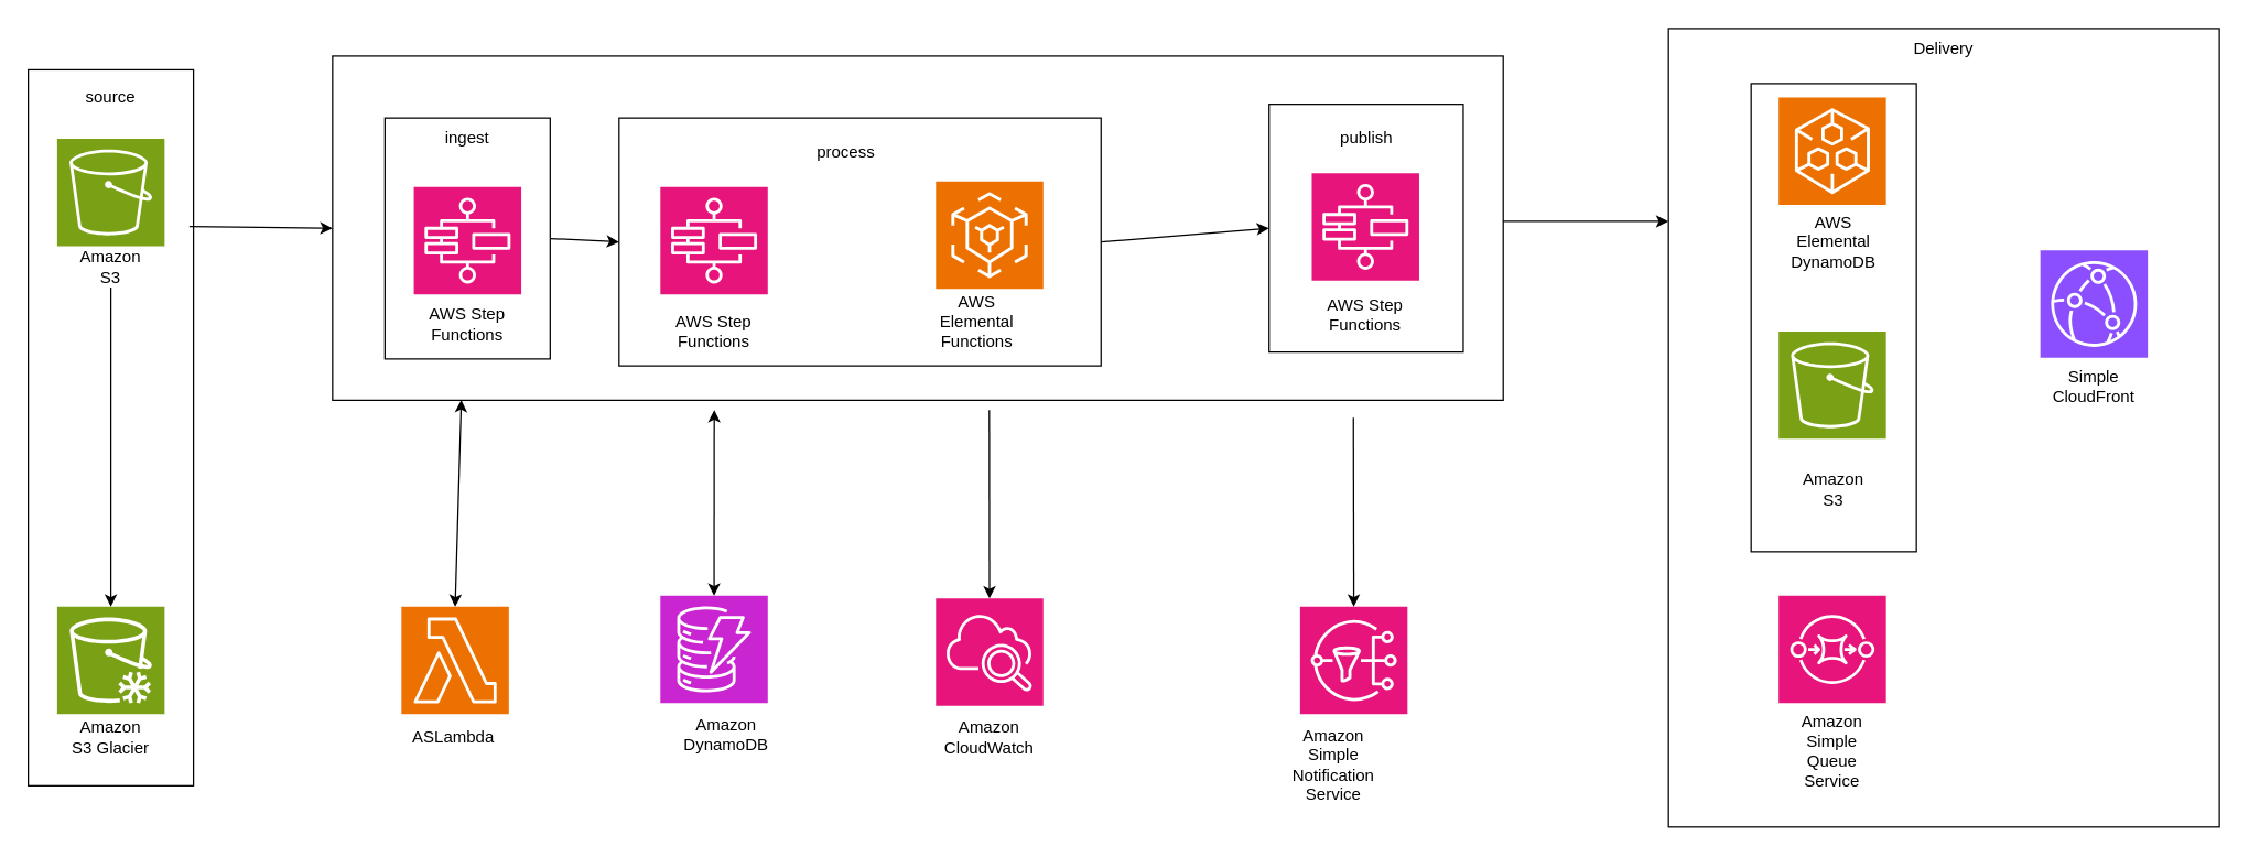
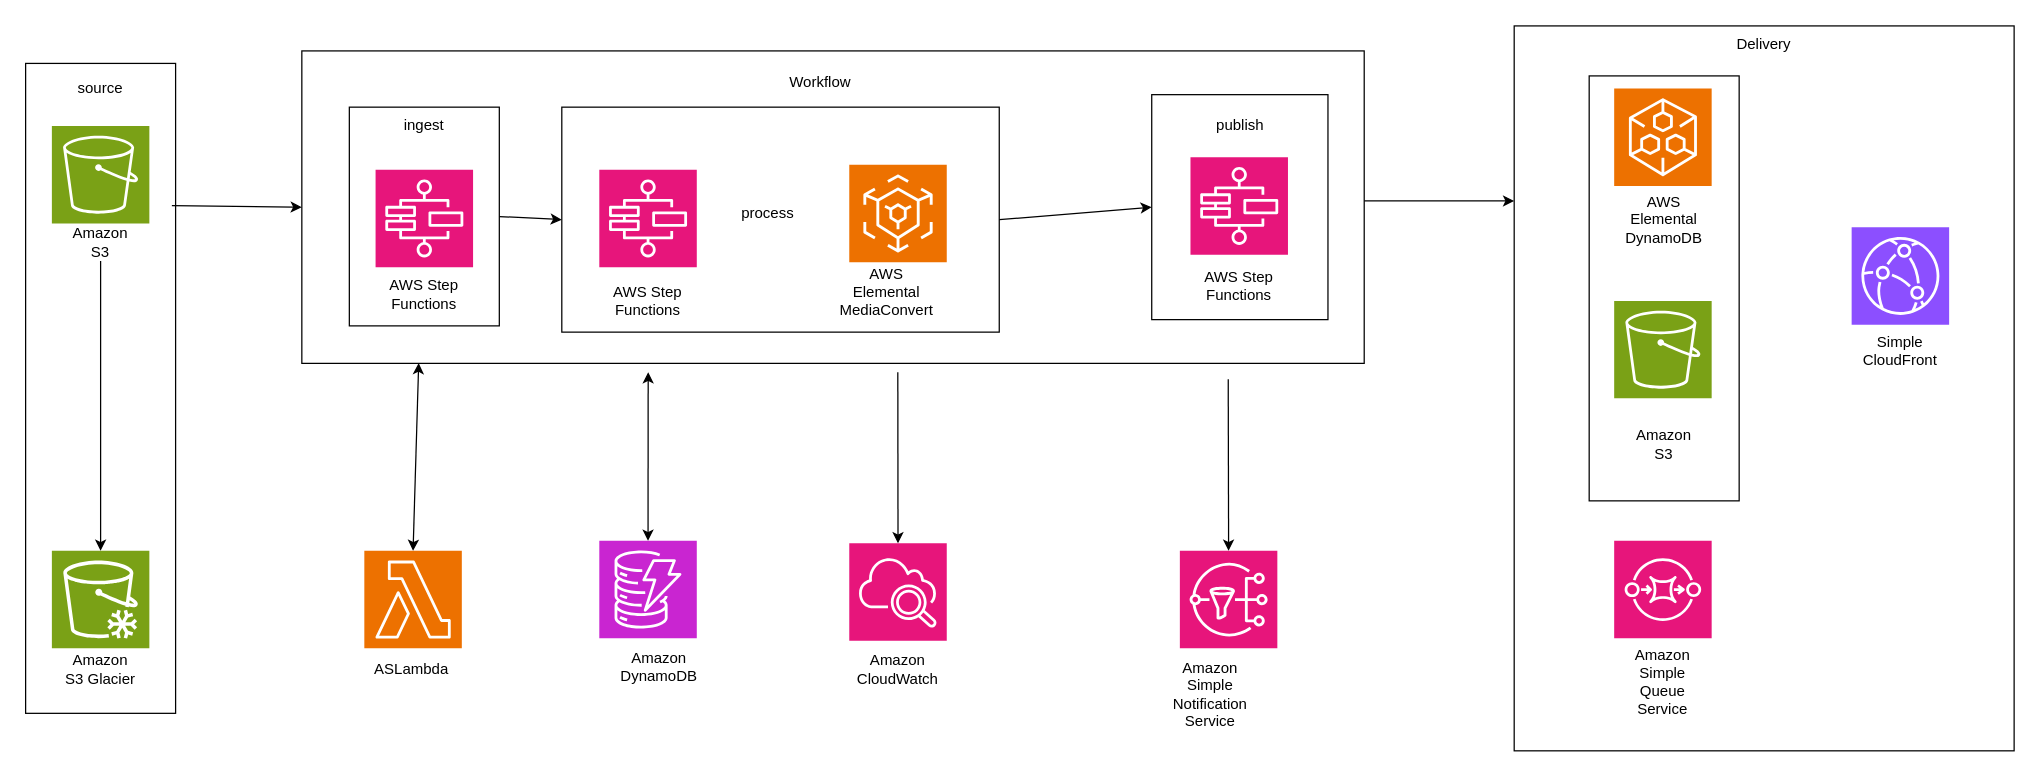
  <mxCell id="0" />
  <mxCell id="1" parent="0" />
  <mxCell id="2" value="" style="rounded=0;whiteSpace=wrap;html=1;" vertex="1" parent="1"><mxGeometry x="1211" width="400" height="580" as="geometry" y="20" /></mxCell>
  <mxCell id="3" value="" style="rounded=0;whiteSpace=wrap;html=1;" vertex="1" parent="1"><mxGeometry x="1271" y="60" width="120" height="340" as="geometry" /></mxCell>
  <mxCell id="4" value="" style="rounded=0;whiteSpace=wrap;html=1;" vertex="1" parent="1"><mxGeometry x="241" y="40" width="850" height="250" as="geometry" /></mxCell>
  <mxCell id="5" value="" style="rounded=0;whiteSpace=wrap;html=1;" vertex="1" parent="1"><mxGeometry x="20" y="50" width="120" height="520" as="geometry" /></mxCell>
  <mxCell id="6" value="" style="sketch=0;points=[[0,0,0],[0.25,0,0],[0.5,0,0],[0.75,0,0],[1,0,0],[0,1,0],[0.25,1,0],[0.5,1,0],[0.75,1,0],[1,1,0],[0,0.25,0],[0,0.5,0],[0,0.75,0],[1,0.25,0],[1,0.5,0],[1,0.75,0]];outlineConnect=0;fontColor=#232F3E;fillColor=#7AA116;strokeColor=#ffffff;dashed=0;verticalLabelPosition=bottom;verticalAlign=top;align=center;html=1;fontSize=12;fontStyle=0;aspect=fixed;shape=mxgraph.aws4.resourceIcon;resIcon=mxgraph.aws4.s3;" vertex="1" parent="1"><mxGeometry x="41" y="100" width="78" height="78" as="geometry" /></mxCell>
  <mxCell id="7" value="" style="sketch=0;points=[[0,0,0],[0.25,0,0],[0.5,0,0],[0.75,0,0],[1,0,0],[0,1,0],[0.25,1,0],[0.5,1,0],[0.75,1,0],[1,1,0],[0,0.25,0],[0,0.5,0],[0,0.75,0],[1,0.25,0],[1,0.5,0],[1,0.75,0]];outlineConnect=0;fontColor=#232F3E;fillColor=#7AA116;strokeColor=#ffffff;dashed=0;verticalLabelPosition=bottom;verticalAlign=top;align=center;html=1;fontSize=12;fontStyle=0;aspect=fixed;shape=mxgraph.aws4.resourceIcon;resIcon=mxgraph.aws4.glacier;" vertex="1" parent="1"><mxGeometry x="41" y="440" width="78" height="78" as="geometry" /></mxCell>
  <mxCell id="8" value="" style="sketch=0;points=[[0,0,0],[0.25,0,0],[0.5,0,0],[0.75,0,0],[1,0,0],[0,1,0],[0.25,1,0],[0.5,1,0],[0.75,1,0],[1,1,0],[0,0.25,0],[0,0.5,0],[0,0.75,0],[1,0.25,0],[1,0.5,0],[1,0.75,0]];outlineConnect=0;fontColor=#232F3E;fillColor=#E7157B;strokeColor=#ffffff;dashed=0;verticalLabelPosition=bottom;verticalAlign=top;align=center;html=1;fontSize=12;fontStyle=0;aspect=fixed;shape=mxgraph.aws4.resourceIcon;resIcon=mxgraph.aws4.sns;" vertex="1" parent="1"><mxGeometry x="943.5" y="440" width="78" height="78" as="geometry" /></mxCell>
  <mxCell id="9" value="" style="sketch=0;points=[[0,0,0],[0.25,0,0],[0.5,0,0],[0.75,0,0],[1,0,0],[0,1,0],[0.25,1,0],[0.5,1,0],[0.75,1,0],[1,1,0],[0,0.25,0],[0,0.5,0],[0,0.75,0],[1,0.25,0],[1,0.5,0],[1,0.75,0]];points=[[0,0,0],[0.25,0,0],[0.5,0,0],[0.75,0,0],[1,0,0],[0,1,0],[0.25,1,0],[0.5,1,0],[0.75,1,0],[1,1,0],[0,0.25,0],[0,0.5,0],[0,0.75,0],[1,0.25,0],[1,0.5,0],[1,0.75,0]];outlineConnect=0;fontColor=#232F3E;fillColor=#E7157B;strokeColor=#ffffff;dashed=0;verticalLabelPosition=bottom;verticalAlign=top;align=center;html=1;fontSize=12;fontStyle=0;aspect=fixed;shape=mxgraph.aws4.resourceIcon;resIcon=mxgraph.aws4.cloudwatch_2;" vertex="1" parent="1"><mxGeometry x="679" y="434" width="78" height="78" as="geometry" /></mxCell>
  <mxCell id="10" value="" style="sketch=0;points=[[0,0,0],[0.25,0,0],[0.5,0,0],[0.75,0,0],[1,0,0],[0,1,0],[0.25,1,0],[0.5,1,0],[0.75,1,0],[1,1,0],[0,0.25,0],[0,0.5,0],[0,0.75,0],[1,0.25,0],[1,0.5,0],[1,0.75,0]];outlineConnect=0;fontColor=#232F3E;fillColor=#C925D1;strokeColor=#ffffff;dashed=0;verticalLabelPosition=bottom;verticalAlign=top;align=center;html=1;fontSize=12;fontStyle=0;aspect=fixed;shape=mxgraph.aws4.resourceIcon;resIcon=mxgraph.aws4.dynamodb;" vertex="1" parent="1"><mxGeometry x="479" y="432" width="78" height="78" as="geometry" /></mxCell>
  <mxCell id="11" value="" style="sketch=0;points=[[0,0,0],[0.25,0,0],[0.5,0,0],[0.75,0,0],[1,0,0],[0,1,0],[0.25,1,0],[0.5,1,0],[0.75,1,0],[1,1,0],[0,0.25,0],[0,0.5,0],[0,0.75,0],[1,0.25,0],[1,0.5,0],[1,0.75,0]];outlineConnect=0;fontColor=#232F3E;fillColor=#ED7100;strokeColor=#ffffff;dashed=0;verticalLabelPosition=bottom;verticalAlign=top;align=center;html=1;fontSize=12;fontStyle=0;aspect=fixed;shape=mxgraph.aws4.resourceIcon;resIcon=mxgraph.aws4.lambda;" vertex="1" parent="1"><mxGeometry x="291" y="440" width="78" height="78" as="geometry" /></mxCell>
  <mxCell id="12" value="" style="sketch=0;points=[[0,0,0],[0.25,0,0],[0.5,0,0],[0.75,0,0],[1,0,0],[0,1,0],[0.25,1,0],[0.5,1,0],[0.75,1,0],[1,1,0],[0,0.25,0],[0,0.5,0],[0,0.75,0],[1,0.25,0],[1,0.5,0],[1,0.75,0]];outlineConnect=0;fontColor=#232F3E;fillColor=#ED7100;strokeColor=#ffffff;dashed=0;verticalLabelPosition=bottom;verticalAlign=top;align=center;html=1;fontSize=12;fontStyle=0;aspect=fixed;shape=mxgraph.aws4.resourceIcon;resIcon=mxgraph.aws4.elemental_mediapackage;" vertex="1" parent="1"><mxGeometry x="1291" y="70" width="78" height="78" as="geometry" /></mxCell>
  <mxCell id="13" value="" style="sketch=0;points=[[0,0,0],[0.25,0,0],[0.5,0,0],[0.75,0,0],[1,0,0],[0,1,0],[0.25,1,0],[0.5,1,0],[0.75,1,0],[1,1,0],[0,0.25,0],[0,0.5,0],[0,0.75,0],[1,0.25,0],[1,0.5,0],[1,0.75,0]];outlineConnect=0;fontColor=#232F3E;fillColor=#7AA116;strokeColor=#ffffff;dashed=0;verticalLabelPosition=bottom;verticalAlign=top;align=center;html=1;fontSize=12;fontStyle=0;aspect=fixed;shape=mxgraph.aws4.resourceIcon;resIcon=mxgraph.aws4.s3;" vertex="1" parent="1"><mxGeometry x="1291" y="240" width="78" height="78" as="geometry" /></mxCell>
  <mxCell id="14" value="" style="sketch=0;points=[[0,0,0],[0.25,0,0],[0.5,0,0],[0.75,0,0],[1,0,0],[0,1,0],[0.25,1,0],[0.5,1,0],[0.75,1,0],[1,1,0],[0,0.25,0],[0,0.5,0],[0,0.75,0],[1,0.25,0],[1,0.5,0],[1,0.75,0]];outlineConnect=0;fontColor=#232F3E;fillColor=#E7157B;strokeColor=#ffffff;dashed=0;verticalLabelPosition=bottom;verticalAlign=top;align=center;html=1;fontSize=12;fontStyle=0;aspect=fixed;shape=mxgraph.aws4.resourceIcon;resIcon=mxgraph.aws4.sqs;" vertex="1" parent="1"><mxGeometry x="1291" y="432" width="78" height="78" as="geometry" /></mxCell>
  <mxCell id="15" value="" style="sketch=0;points=[[0,0,0],[0.25,0,0],[0.5,0,0],[0.75,0,0],[1,0,0],[0,1,0],[0.25,1,0],[0.5,1,0],[0.75,1,0],[1,1,0],[0,0.25,0],[0,0.5,0],[0,0.75,0],[1,0.25,0],[1,0.5,0],[1,0.75,0]];outlineConnect=0;fontColor=#232F3E;fillColor=#8C4FFF;strokeColor=#ffffff;dashed=0;verticalLabelPosition=bottom;verticalAlign=top;align=center;html=1;fontSize=12;fontStyle=0;aspect=fixed;shape=mxgraph.aws4.resourceIcon;resIcon=mxgraph.aws4.cloudfront;" vertex="1" parent="1"><mxGeometry x="1481" y="181" width="78" height="78" as="geometry" /></mxCell>
  <mxCell id="16" value="" style="rounded=0;whiteSpace=wrap;html=1;" vertex="1" parent="1"><mxGeometry x="279" y="85" width="120" height="175" as="geometry" /></mxCell>
  <mxCell id="17" value="" style="sketch=0;points=[[0,0,0],[0.25,0,0],[0.5,0,0],[0.75,0,0],[1,0,0],[0,1,0],[0.25,1,0],[0.5,1,0],[0.75,1,0],[1,1,0],[0,0.25,0],[0,0.5,0],[0,0.75,0],[1,0.25,0],[1,0.5,0],[1,0.75,0]];outlineConnect=0;fontColor=#232F3E;fillColor=#E7157B;strokeColor=#ffffff;dashed=0;verticalLabelPosition=bottom;verticalAlign=top;align=center;html=1;fontSize=12;fontStyle=0;aspect=fixed;shape=mxgraph.aws4.resourceIcon;resIcon=mxgraph.aws4.step_functions;" vertex="1" parent="1"><mxGeometry x="300" y="135" width="78" height="78" as="geometry" /></mxCell>
  <mxCell id="18" value="" style="rounded=0;whiteSpace=wrap;html=1;" vertex="1" parent="1"><mxGeometry x="449" y="85" width="350" height="180" as="geometry" /></mxCell>
  <mxCell id="19" value="" style="sketch=0;points=[[0,0,0],[0.25,0,0],[0.5,0,0],[0.75,0,0],[1,0,0],[0,1,0],[0.25,1,0],[0.5,1,0],[0.75,1,0],[1,1,0],[0,0.25,0],[0,0.5,0],[0,0.75,0],[1,0.25,0],[1,0.5,0],[1,0.75,0]];outlineConnect=0;fontColor=#232F3E;fillColor=#ED7100;strokeColor=#ffffff;dashed=0;verticalLabelPosition=bottom;verticalAlign=top;align=center;html=1;fontSize=12;fontStyle=0;aspect=fixed;shape=mxgraph.aws4.resourceIcon;resIcon=mxgraph.aws4.elemental_mediaconvert;" vertex="1" parent="1"><mxGeometry x="679" y="131" width="78" height="78" as="geometry" /></mxCell>
  <mxCell id="20" value="" style="sketch=0;points=[[0,0,0],[0.25,0,0],[0.5,0,0],[0.75,0,0],[1,0,0],[0,1,0],[0.25,1,0],[0.5,1,0],[0.75,1,0],[1,1,0],[0,0.25,0],[0,0.5,0],[0,0.75,0],[1,0.25,0],[1,0.5,0],[1,0.75,0]];outlineConnect=0;fontColor=#232F3E;fillColor=#E7157B;strokeColor=#ffffff;dashed=0;verticalLabelPosition=bottom;verticalAlign=top;align=center;html=1;fontSize=12;fontStyle=0;aspect=fixed;shape=mxgraph.aws4.resourceIcon;resIcon=mxgraph.aws4.step_functions;" vertex="1" parent="1"><mxGeometry x="479" y="135" width="78" height="78" as="geometry" /></mxCell>
  <mxCell id="21" value="" style="rounded=0;whiteSpace=wrap;html=1;" vertex="1" parent="1"><mxGeometry x="921" y="75" width="141" height="180" as="geometry" /></mxCell>
  <mxCell id="22" value="" style="sketch=0;points=[[0,0,0],[0.25,0,0],[0.5,0,0],[0.75,0,0],[1,0,0],[0,1,0],[0.25,1,0],[0.5,1,0],[0.75,1,0],[1,1,0],[0,0.25,0],[0,0.5,0],[0,0.75,0],[1,0.25,0],[1,0.5,0],[1,0.75,0]];outlineConnect=0;fontColor=#232F3E;fillColor=#E7157B;strokeColor=#ffffff;dashed=0;verticalLabelPosition=bottom;verticalAlign=top;align=center;html=1;fontSize=12;fontStyle=0;aspect=fixed;shape=mxgraph.aws4.resourceIcon;resIcon=mxgraph.aws4.step_functions;" vertex="1" parent="1"><mxGeometry x="952" y="125" width="78" height="78" as="geometry" /></mxCell>
+ <mxCell id="23" value="Workflow" style="text;html=1;strokeColor=none;fillColor=none;align=center;verticalAlign=middle;whiteSpace=wrap;rounded=0;" vertex="1" parent="1"><mxGeometry x="626" y="50" width="60" height="30" as="geometry" /></mxCell>
  <mxCell id="24" value="ingest" style="text;html=1;strokeColor=none;fillColor=none;align=center;verticalAlign=middle;whiteSpace=wrap;rounded=0;" vertex="1" parent="1"><mxGeometry x="309" y="85" width="60" height="30" as="geometry" /></mxCell>
  <mxCell id="25" value="publish" style="text;html=1;strokeColor=none;fillColor=none;align=center;verticalAlign=middle;whiteSpace=wrap;rounded=0;" vertex="1" parent="1"><mxGeometry x="961.5" y="85" width="60" height="30" as="geometry" /></mxCell>
  <mxCell id="26" value="Amazon S3 Glacier" style="text;html=1;strokeColor=none;fillColor=none;align=center;verticalAlign=middle;whiteSpace=wrap;rounded=0;" vertex="1" parent="1"><mxGeometry x="50" y="520" width="60" height="30" as="geometry" /></mxCell>
  <mxCell id="27" value="source" style="text;html=1;strokeColor=none;fillColor=none;align=center;verticalAlign=middle;whiteSpace=wrap;rounded=0;" vertex="1" parent="1"><mxGeometry x="50" y="55" width="60" height="30" as="geometry" /></mxCell>
  <mxCell id="28" value="Amazon S3" style="text;html=1;strokeColor=none;fillColor=none;align=center;verticalAlign=middle;whiteSpace=wrap;rounded=0;" vertex="1" parent="1"><mxGeometry x="50" y="178" width="60" height="30" as="geometry" /></mxCell>
  <mxCell id="29" value="Delivery" style="text;html=1;strokeColor=none;fillColor=none;align=center;verticalAlign=middle;whiteSpace=wrap;rounded=0;" vertex="1" parent="1"><mxGeometry x="1381" width="60" height="30" as="geometry" y="20" /></mxCell>
  <mxCell id="30" value="Amazon S3" style="text;html=1;strokeColor=none;fillColor=none;align=center;verticalAlign=middle;whiteSpace=wrap;rounded=0;" vertex="1" parent="1"><mxGeometry x="1301" y="340" width="60" height="30" as="geometry" /></mxCell>
  <mxCell id="31" value="ASLambda" style="text;html=1;strokeColor=none;fillColor=none;align=center;verticalAlign=middle;whiteSpace=wrap;rounded=0;" vertex="1" parent="1"><mxGeometry x="299" y="520" width="60" height="30" as="geometry" /></mxCell>
  <mxCell id="32" value="Amazon DynamoDB" style="text;html=1;strokeColor=none;fillColor=none;align=center;verticalAlign=middle;whiteSpace=wrap;rounded=0;" vertex="1" parent="1"><mxGeometry x="497" y="518" width="60" height="30" as="geometry" /></mxCell>
  <mxCell id="33" value="Amazon CloudWatch" style="text;html=1;strokeColor=none;fillColor=none;align=center;verticalAlign=middle;whiteSpace=wrap;rounded=0;" vertex="1" parent="1"><mxGeometry x="688" y="520" width="60" height="30" as="geometry" /></mxCell>
  <mxCell id="34" value="Amazon Simple Notification Service" style="text;html=1;strokeColor=none;fillColor=none;align=center;verticalAlign=middle;whiteSpace=wrap;rounded=0;" vertex="1" parent="1"><mxGeometry x="937.5" y="540" width="60" height="30" as="geometry" /></mxCell>
  <mxCell id="35" value="AWS Elemental DynamoDB" style="text;html=1;strokeColor=none;fillColor=none;align=center;verticalAlign=middle;whiteSpace=wrap;rounded=0;" vertex="1" parent="1"><mxGeometry x="1301" y="160" width="60" height="30" as="geometry" /></mxCell>
  <mxCell id="36" value="Amazon Simple Queue Service" style="text;html=1;strokeColor=none;fillColor=none;align=center;verticalAlign=middle;whiteSpace=wrap;rounded=0;" vertex="1" parent="1"><mxGeometry x="1300" y="530" width="60" height="30" as="geometry" /></mxCell>
  <mxCell id="37" value="Simple CloudFront" style="text;html=1;strokeColor=none;fillColor=none;align=center;verticalAlign=middle;whiteSpace=wrap;rounded=0;" vertex="1" parent="1"><mxGeometry x="1490" y="265" width="60" height="30" as="geometry" /></mxCell>
  <mxCell id="38" value="" style="endArrow=classic;html=1;rounded=0;entryX=0;entryY=0.5;entryDx=0;entryDy=0;exitX=0.975;exitY=0.219;exitDx=0;exitDy=0;exitPerimeter=0;" edge="1" parent="1" source="5" target="4"><mxGeometry width="50" height="50" relative="1" as="geometry"><mxPoint x="171" y="160" as="sourcePoint" /><mxPoint x="1341" y="640" as="targetPoint" /></mxGeometry></mxCell>
  <mxCell id="39" value="" style="endArrow=classic;html=1;rounded=0;exitX=0.5;exitY=1;exitDx=0;exitDy=0;entryX=0.5;entryY=0;entryDx=0;entryDy=0;entryPerimeter=0;" edge="1" parent="1" source="28" target="7"><mxGeometry width="50" height="50" relative="1" as="geometry"><mxPoint x="1071" y="690" as="sourcePoint" /><mxPoint x="1121" y="640" as="targetPoint" /></mxGeometry></mxCell>
  <mxCell id="40" value="" style="endArrow=classic;html=1;rounded=0;exitX=1;exitY=0.5;exitDx=0;exitDy=0;entryX=0;entryY=0.5;entryDx=0;entryDy=0;" edge="1" parent="1" source="16" target="18"><mxGeometry width="50" height="50" relative="1" as="geometry"><mxPoint x="1071" y="690" as="sourcePoint" /><mxPoint x="1121" y="640" as="targetPoint" /></mxGeometry></mxCell>
  <mxCell id="41" value="" style="endArrow=classic;html=1;rounded=0;entryX=0;entryY=0.5;entryDx=0;entryDy=0;exitX=1;exitY=0.5;exitDx=0;exitDy=0;" edge="1" parent="1" source="18" target="21"><mxGeometry width="50" height="50" relative="1" as="geometry"><mxPoint x="311" y="430" as="sourcePoint" /><mxPoint x="361" y="380" as="targetPoint" /></mxGeometry></mxCell>
  <mxCell id="42" value="AWS Step Functions" style="text;html=1;strokeColor=none;fillColor=none;align=center;verticalAlign=middle;whiteSpace=wrap;rounded=0;" vertex="1" parent="1"><mxGeometry x="309" y="220" width="60" height="30" as="geometry" /></mxCell>
  <mxCell id="43" value="AWS Step Functions" style="text;html=1;strokeColor=none;fillColor=none;align=center;verticalAlign=middle;whiteSpace=wrap;rounded=0;" vertex="1" parent="1"><mxGeometry x="488" y="225" width="60" height="30" as="geometry" /></mxCell>
  <mxCell id="44" value="AWS Step Functions" style="text;html=1;strokeColor=none;fillColor=none;align=center;verticalAlign=middle;whiteSpace=wrap;rounded=0;" vertex="1" parent="1"><mxGeometry x="961" y="213" width="60" height="30" as="geometry" /></mxCell>
- <mxCell id="45" value="AWS Elemental Functions" style="text;html=1;strokeColor=none;fillColor=none;align=center;verticalAlign=middle;whiteSpace=wrap;rounded=0;" vertex="1" parent="1"><mxGeometry x="679" y="218" width="60" height="30" as="geometry" /></mxCell>
- <mxCell id="46" value="process" style="text;html=1;strokeColor=none;fillColor=none;align=center;verticalAlign=middle;whiteSpace=wrap;rounded=0;" vertex="1" parent="1"><mxGeometry x="584" y="95" width="60" height="30" as="geometry" /></mxCell>
+ <mxCell id="45" value="AWS Elemental MediaConvert" style="text;html=1;strokeColor=none;fillColor=none;align=center;verticalAlign=middle;whiteSpace=wrap;rounded=0;" vertex="1" parent="1"><mxGeometry x="679" y="218" width="60" height="30" as="geometry" /></mxCell>
+ <mxCell id="46" value="process" style="text;html=1;strokeColor=none;fillColor=none;align=center;verticalAlign=middle;whiteSpace=wrap;rounded=0;" vertex="1" parent="1"><mxGeometry x="584" y="155" width="60" height="30" as="geometry" /></mxCell>
  <mxCell id="47" value="" style="endArrow=classic;html=1;rounded=0;" edge="1" parent="1"><mxGeometry width="50" height="50" relative="1" as="geometry"><mxPoint x="1091" y="160" as="sourcePoint" /><mxPoint x="1211" y="160" as="targetPoint" /></mxGeometry></mxCell>
  <mxCell id="48" value="" style="endArrow=classic;startArrow=classic;html=1;rounded=0;entryX=0.11;entryY=0.999;entryDx=0;entryDy=0;entryPerimeter=0;exitX=0.5;exitY=0;exitDx=0;exitDy=0;exitPerimeter=0;" edge="1" parent="1" source="11" target="4"><mxGeometry width="50" height="50" relative="1" as="geometry"><mxPoint x="601" y="430" as="sourcePoint" /><mxPoint x="651" y="380" as="targetPoint" /></mxGeometry></mxCell>
  <mxCell id="49" value="" style="endArrow=classic;startArrow=classic;html=1;rounded=0;entryX=0.326;entryY=1.028;entryDx=0;entryDy=0;exitX=0.5;exitY=0;exitDx=0;exitDy=0;exitPerimeter=0;entryPerimeter=0;" edge="1" parent="1" source="10" target="4"><mxGeometry width="50" height="50" relative="1" as="geometry"><mxPoint x="601" y="430" as="sourcePoint" /><mxPoint x="651" y="380" as="targetPoint" /></mxGeometry></mxCell>
  <mxCell id="50" value="" style="endArrow=classic;html=1;rounded=0;exitX=0.561;exitY=1.028;exitDx=0;exitDy=0;exitPerimeter=0;entryX=0.5;entryY=0;entryDx=0;entryDy=0;entryPerimeter=0;" edge="1" parent="1" source="4" target="9"><mxGeometry width="50" height="50" relative="1" as="geometry"><mxPoint x="601" y="430" as="sourcePoint" /><mxPoint x="651" y="380" as="targetPoint" /></mxGeometry></mxCell>
  <mxCell id="51" value="" style="endArrow=classic;html=1;rounded=0;exitX=0.872;exitY=1.051;exitDx=0;exitDy=0;exitPerimeter=0;entryX=0.5;entryY=0;entryDx=0;entryDy=0;entryPerimeter=0;" edge="1" parent="1" source="4" target="8"><mxGeometry width="50" height="50" relative="1" as="geometry"><mxPoint x="601" y="430" as="sourcePoint" /><mxPoint x="651" y="380" as="targetPoint" /></mxGeometry></mxCell>
